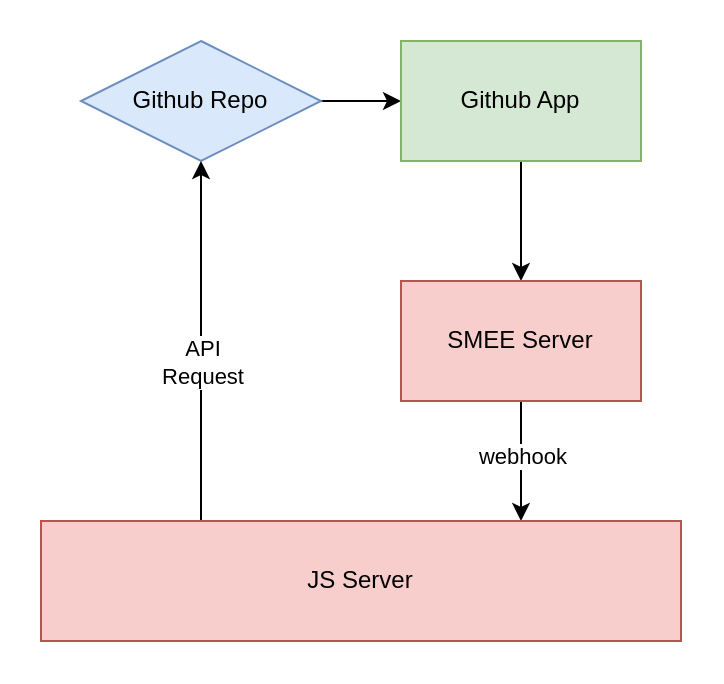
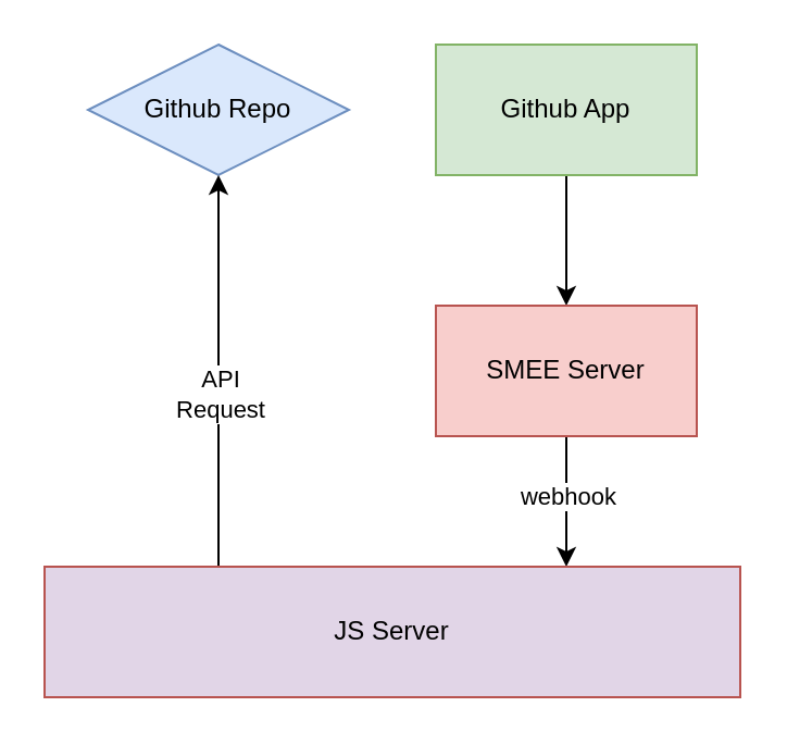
  <mxCell id="0" />
  <mxCell id="1" parent="0" />
- <mxCell id="2" style="edgeStyle=orthogonalEdgeStyle;rounded=0;orthogonalLoop=1;jettySize=auto;html=1;exitX=1;exitY=0.5;exitDx=0;exitDy=0;entryX=0;entryY=0.5;entryDx=0;entryDy=0;" edge="1" parent="1" source="3" target="5"><mxGeometry relative="1" as="geometry" /></mxCell>
  <mxCell id="3" value="Github Repo" style="rhombus;whiteSpace=wrap;html=1;fillColor=#dae8fc;strokeColor=#6c8ebf;" vertex="1" parent="1"><mxGeometry x="40" y="20" width="120" height="60" as="geometry" /></mxCell>
  <mxCell id="4" style="edgeStyle=orthogonalEdgeStyle;rounded=0;orthogonalLoop=1;jettySize=auto;html=1;exitX=0.5;exitY=1;exitDx=0;exitDy=0;" edge="1" parent="1" source="5" target="8"><mxGeometry relative="1" as="geometry" /></mxCell>
  <mxCell id="5" value="Github App" style="rounded=0;whiteSpace=wrap;html=1;fillColor=#d5e8d4;strokeColor=#82b366;" vertex="1" parent="1"><mxGeometry x="200" y="20" width="120" height="60" as="geometry" /></mxCell>
  <mxCell id="6" style="edgeStyle=orthogonalEdgeStyle;rounded=0;orthogonalLoop=1;jettySize=auto;html=1;exitX=0.5;exitY=1;exitDx=0;exitDy=0;entryX=0.75;entryY=0;entryDx=0;entryDy=0;" edge="1" parent="1" source="8" target="11"><mxGeometry relative="1" as="geometry" /></mxCell>
  <mxCell id="7" value="webhook" style="edgeLabel;html=1;align=center;verticalAlign=middle;resizable=0;points=[];" vertex="1" connectable="0" parent="6"><mxGeometry x="-0.115" relative="1" as="geometry"><mxPoint as="offset" /></mxGeometry></mxCell>
  <mxCell id="8" value="SMEE Server" style="rounded=0;whiteSpace=wrap;html=1;fillColor=#f8cecc;strokeColor=#b85450;" vertex="1" parent="1"><mxGeometry x="200" y="140" width="120" height="60" as="geometry" /></mxCell>
  <mxCell id="9" style="edgeStyle=orthogonalEdgeStyle;rounded=0;orthogonalLoop=1;jettySize=auto;html=1;exitX=0.25;exitY=0;exitDx=0;exitDy=0;entryX=0.5;entryY=1;entryDx=0;entryDy=0;" edge="1" parent="1" source="11" target="3"><mxGeometry relative="1" as="geometry" /></mxCell>
  <mxCell id="10" value="API&lt;br&gt;Request" style="edgeLabel;html=1;align=center;verticalAlign=middle;resizable=0;points=[];" vertex="1" connectable="0" parent="9"><mxGeometry x="-0.107" relative="1" as="geometry"><mxPoint as="offset" /></mxGeometry></mxCell>
- <mxCell id="11" value="JS Server" style="rounded=0;whiteSpace=wrap;html=1;fillColor=#f8cecc;strokeColor=#b85450;" vertex="1" parent="1"><mxGeometry x="20" y="260" width="320" height="60" as="geometry" /></mxCell>
+ <mxCell id="11" value="JS Server" style="rounded=0;whiteSpace=wrap;html=1;fillColor=#e1d5e7;strokeColor=#b85450;" vertex="1" parent="1"><mxGeometry x="20" y="260" width="320" height="60" as="geometry" /></mxCell>
